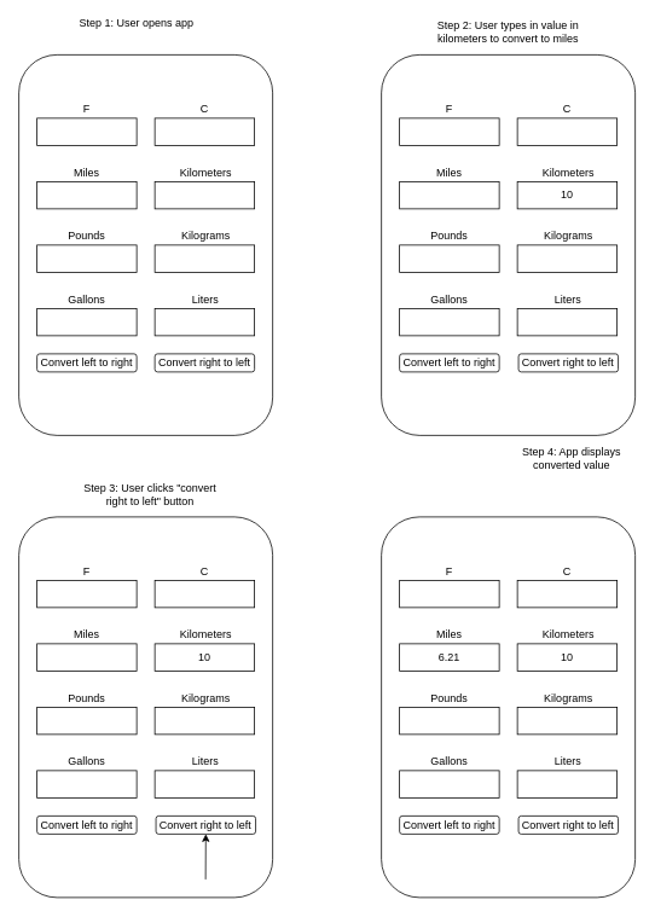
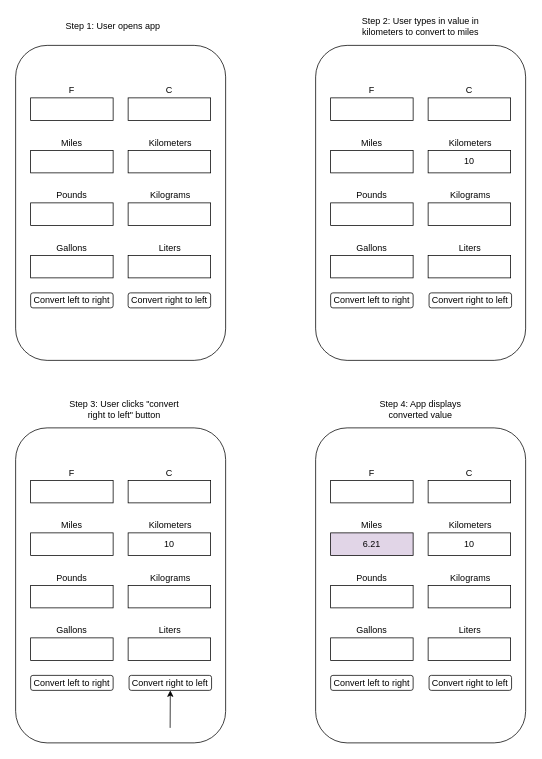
  <mxCell id="0" />
  <mxCell id="1" parent="0" />
  <mxCell id="2" value="" style="rounded=1;whiteSpace=wrap;html=1;" parent="1" vertex="1"><mxGeometry x="20" y="60" width="280" height="420" as="geometry" /></mxCell>
  <mxCell id="3" value="" style="rounded=0;whiteSpace=wrap;html=1;" parent="1" vertex="1"><mxGeometry x="40" y="130" width="110" height="30" as="geometry" /></mxCell>
  <mxCell id="4" value="" style="rounded=0;whiteSpace=wrap;html=1;" parent="1" vertex="1"><mxGeometry x="170" y="130" width="110" height="30" as="geometry" /></mxCell>
  <mxCell id="5" value="" style="rounded=0;whiteSpace=wrap;html=1;" parent="1" vertex="1"><mxGeometry x="40" y="200" width="110" height="30" as="geometry" /></mxCell>
  <mxCell id="6" value="" style="rounded=0;whiteSpace=wrap;html=1;" parent="1" vertex="1"><mxGeometry x="170" y="200" width="110" height="30" as="geometry" /></mxCell>
  <mxCell id="7" value="" style="rounded=0;whiteSpace=wrap;html=1;" parent="1" vertex="1"><mxGeometry x="40" y="270" width="110" height="30" as="geometry" /></mxCell>
  <mxCell id="8" value="" style="rounded=0;whiteSpace=wrap;html=1;" parent="1" vertex="1"><mxGeometry x="170" y="270" width="110" height="30" as="geometry" /></mxCell>
  <mxCell id="9" value="" style="rounded=0;whiteSpace=wrap;html=1;" parent="1" vertex="1"><mxGeometry x="40" y="340" width="110" height="30" as="geometry" /></mxCell>
  <mxCell id="10" value="" style="rounded=0;whiteSpace=wrap;html=1;" parent="1" vertex="1"><mxGeometry x="170" y="340" width="110" height="30" as="geometry" /></mxCell>
  <mxCell id="11" style="edgeStyle=orthogonalEdgeStyle;rounded=0;orthogonalLoop=1;jettySize=auto;html=1;exitX=0.5;exitY=1;exitDx=0;exitDy=0;" parent="1" source="10" target="10" edge="1"><mxGeometry relative="1" as="geometry" /></mxCell>
  <mxCell id="12" value="F" style="text;html=1;strokeColor=none;fillColor=none;align=center;verticalAlign=middle;whiteSpace=wrap;rounded=0;" parent="1" vertex="1"><mxGeometry x="75" y="110" width="40" height="20" as="geometry" /></mxCell>
  <mxCell id="13" value="C" style="text;html=1;strokeColor=none;fillColor=none;align=center;verticalAlign=middle;whiteSpace=wrap;rounded=0;" parent="1" vertex="1"><mxGeometry x="205" y="110" width="40" height="20" as="geometry" /></mxCell>
  <mxCell id="14" value="Miles" style="text;html=1;strokeColor=none;fillColor=none;align=center;verticalAlign=middle;whiteSpace=wrap;rounded=0;" parent="1" vertex="1"><mxGeometry x="75" y="180" width="40" height="20" as="geometry" /></mxCell>
  <mxCell id="15" value="Kilometers" style="text;html=1;strokeColor=none;fillColor=none;align=center;verticalAlign=middle;whiteSpace=wrap;rounded=0;" parent="1" vertex="1"><mxGeometry x="203.75" y="180" width="45" height="20" as="geometry" /></mxCell>
  <mxCell id="16" value="Pounds" style="text;html=1;strokeColor=none;fillColor=none;align=center;verticalAlign=middle;whiteSpace=wrap;rounded=0;" parent="1" vertex="1"><mxGeometry x="75" y="250" width="40" height="20" as="geometry" /></mxCell>
  <mxCell id="17" value="Kilograms" style="text;html=1;strokeColor=none;fillColor=none;align=center;verticalAlign=middle;whiteSpace=wrap;rounded=0;" parent="1" vertex="1"><mxGeometry x="200" y="250" width="52.5" height="20" as="geometry" /></mxCell>
  <mxCell id="18" value="Gallons" style="text;html=1;strokeColor=none;fillColor=none;align=center;verticalAlign=middle;whiteSpace=wrap;rounded=0;" parent="1" vertex="1"><mxGeometry x="75" y="320" width="40" height="20" as="geometry" /></mxCell>
  <mxCell id="19" value="&lt;div&gt;Liters&lt;/div&gt;" style="text;html=1;strokeColor=none;fillColor=none;align=center;verticalAlign=middle;whiteSpace=wrap;rounded=0;" parent="1" vertex="1"><mxGeometry x="206.25" y="320" width="40" height="20" as="geometry" /></mxCell>
- <mxCell id="20" value="Step 1: User opens app" style="text;html=1;strokeColor=none;fillColor=none;align=center;verticalAlign=middle;whiteSpace=wrap;rounded=0;" parent="1" vertex="1"><mxGeometry x="80" y="10" width="140" height="30" as="geometry" /></mxCell>
+ <mxCell id="20" value="Step 1: User opens app" style="text;html=1;strokeColor=none;fillColor=none;align=center;verticalAlign=middle;whiteSpace=wrap;rounded=0;" parent="1" vertex="1"><mxGeometry x="80" y="20" width="140" height="30" as="geometry" /></mxCell>
  <mxCell id="21" value="" style="rounded=1;whiteSpace=wrap;html=1;" parent="1" vertex="1"><mxGeometry x="420" y="60" width="280" height="420" as="geometry" /></mxCell>
  <mxCell id="22" value="" style="rounded=0;whiteSpace=wrap;html=1;" parent="1" vertex="1"><mxGeometry x="440" y="130" width="110" height="30" as="geometry" /></mxCell>
  <mxCell id="23" value="" style="rounded=0;whiteSpace=wrap;html=1;" parent="1" vertex="1"><mxGeometry x="570" y="130" width="110" height="30" as="geometry" /></mxCell>
  <mxCell id="24" value="" style="rounded=0;whiteSpace=wrap;html=1;" parent="1" vertex="1"><mxGeometry x="440" y="200" width="110" height="30" as="geometry" /></mxCell>
  <mxCell id="25" value="10" style="rounded=0;whiteSpace=wrap;html=1;" parent="1" vertex="1"><mxGeometry x="570" y="200" width="110" height="30" as="geometry" /></mxCell>
  <mxCell id="26" value="" style="rounded=0;whiteSpace=wrap;html=1;" parent="1" vertex="1"><mxGeometry x="440" y="270" width="110" height="30" as="geometry" /></mxCell>
  <mxCell id="27" value="" style="rounded=0;whiteSpace=wrap;html=1;" parent="1" vertex="1"><mxGeometry x="570" y="270" width="110" height="30" as="geometry" /></mxCell>
  <mxCell id="28" value="" style="rounded=0;whiteSpace=wrap;html=1;" parent="1" vertex="1"><mxGeometry x="440" y="340" width="110" height="30" as="geometry" /></mxCell>
  <mxCell id="29" value="" style="rounded=0;whiteSpace=wrap;html=1;" parent="1" vertex="1"><mxGeometry x="570" y="340" width="110" height="30" as="geometry" /></mxCell>
  <mxCell id="30" style="edgeStyle=orthogonalEdgeStyle;rounded=0;orthogonalLoop=1;jettySize=auto;html=1;exitX=0.5;exitY=1;exitDx=0;exitDy=0;" parent="1" source="29" target="29" edge="1"><mxGeometry relative="1" as="geometry" /></mxCell>
  <mxCell id="31" value="F" style="text;html=1;strokeColor=none;fillColor=none;align=center;verticalAlign=middle;whiteSpace=wrap;rounded=0;" parent="1" vertex="1"><mxGeometry x="475" y="110" width="40" height="20" as="geometry" /></mxCell>
  <mxCell id="32" value="C" style="text;html=1;strokeColor=none;fillColor=none;align=center;verticalAlign=middle;whiteSpace=wrap;rounded=0;" parent="1" vertex="1"><mxGeometry x="605" y="110" width="40" height="20" as="geometry" /></mxCell>
  <mxCell id="33" value="Miles" style="text;html=1;strokeColor=none;fillColor=none;align=center;verticalAlign=middle;whiteSpace=wrap;rounded=0;" parent="1" vertex="1"><mxGeometry x="475" y="180" width="40" height="20" as="geometry" /></mxCell>
  <mxCell id="34" value="Kilometers" style="text;html=1;strokeColor=none;fillColor=none;align=center;verticalAlign=middle;whiteSpace=wrap;rounded=0;" parent="1" vertex="1"><mxGeometry x="603.75" y="180" width="45" height="20" as="geometry" /></mxCell>
  <mxCell id="35" value="Pounds" style="text;html=1;strokeColor=none;fillColor=none;align=center;verticalAlign=middle;whiteSpace=wrap;rounded=0;" parent="1" vertex="1"><mxGeometry x="475" y="250" width="40" height="20" as="geometry" /></mxCell>
  <mxCell id="36" value="Kilograms" style="text;html=1;strokeColor=none;fillColor=none;align=center;verticalAlign=middle;whiteSpace=wrap;rounded=0;" parent="1" vertex="1"><mxGeometry x="600" y="250" width="52.5" height="20" as="geometry" /></mxCell>
  <mxCell id="37" value="Gallons" style="text;html=1;strokeColor=none;fillColor=none;align=center;verticalAlign=middle;whiteSpace=wrap;rounded=0;" parent="1" vertex="1"><mxGeometry x="475" y="320" width="40" height="20" as="geometry" /></mxCell>
  <mxCell id="38" value="&lt;div&gt;Liters&lt;/div&gt;" style="text;html=1;strokeColor=none;fillColor=none;align=center;verticalAlign=middle;whiteSpace=wrap;rounded=0;" parent="1" vertex="1"><mxGeometry x="606.25" y="320" width="40" height="20" as="geometry" /></mxCell>
  <mxCell id="39" value="Step 2: User types in value in kilometers to convert to miles" style="text;html=1;strokeColor=none;fillColor=none;align=center;verticalAlign=middle;whiteSpace=wrap;rounded=0;" parent="1" vertex="1"><mxGeometry x="480" y="20" width="160" height="30" as="geometry" /></mxCell>
  <mxCell id="40" value="Convert left to right" style="rounded=1;whiteSpace=wrap;html=1;" parent="1" vertex="1"><mxGeometry x="40" y="390" width="110" height="20" as="geometry" /></mxCell>
  <mxCell id="41" value="&lt;div&gt;Convert right to left&lt;/div&gt;" style="rounded=1;whiteSpace=wrap;html=1;" parent="1" vertex="1"><mxGeometry x="170" y="390" width="110" height="20" as="geometry" /></mxCell>
  <mxCell id="42" value="Convert left to right" style="rounded=1;whiteSpace=wrap;html=1;" parent="1" vertex="1"><mxGeometry x="440" y="390" width="110" height="20" as="geometry" /></mxCell>
  <mxCell id="43" value="&lt;div&gt;Convert right to left&lt;/div&gt;" style="rounded=1;whiteSpace=wrap;html=1;" parent="1" vertex="1"><mxGeometry x="571.25" y="390" width="110" height="20" as="geometry" /></mxCell>
  <mxCell id="44" value="" style="rounded=1;whiteSpace=wrap;html=1;" parent="1" vertex="1"><mxGeometry x="20" y="570" width="280" height="420" as="geometry" /></mxCell>
  <mxCell id="45" value="" style="rounded=0;whiteSpace=wrap;html=1;" parent="1" vertex="1"><mxGeometry x="40" y="640" width="110" height="30" as="geometry" /></mxCell>
  <mxCell id="46" value="" style="rounded=0;whiteSpace=wrap;html=1;" parent="1" vertex="1"><mxGeometry x="170" y="640" width="110" height="30" as="geometry" /></mxCell>
  <mxCell id="47" value="" style="rounded=0;whiteSpace=wrap;html=1;" parent="1" vertex="1"><mxGeometry x="40" y="710" width="110" height="30" as="geometry" /></mxCell>
  <mxCell id="48" value="10" style="rounded=0;whiteSpace=wrap;html=1;" parent="1" vertex="1"><mxGeometry x="170" y="710" width="110" height="30" as="geometry" /></mxCell>
  <mxCell id="49" value="" style="rounded=0;whiteSpace=wrap;html=1;" parent="1" vertex="1"><mxGeometry x="40" y="780" width="110" height="30" as="geometry" /></mxCell>
  <mxCell id="50" value="" style="rounded=0;whiteSpace=wrap;html=1;" parent="1" vertex="1"><mxGeometry x="170" y="780" width="110" height="30" as="geometry" /></mxCell>
  <mxCell id="51" value="" style="rounded=0;whiteSpace=wrap;html=1;" parent="1" vertex="1"><mxGeometry x="40" y="850" width="110" height="30" as="geometry" /></mxCell>
  <mxCell id="52" value="" style="rounded=0;whiteSpace=wrap;html=1;" parent="1" vertex="1"><mxGeometry x="170" y="850" width="110" height="30" as="geometry" /></mxCell>
  <mxCell id="53" style="edgeStyle=orthogonalEdgeStyle;rounded=0;orthogonalLoop=1;jettySize=auto;html=1;exitX=0.5;exitY=1;exitDx=0;exitDy=0;" parent="1" source="52" target="52" edge="1"><mxGeometry relative="1" as="geometry" /></mxCell>
  <mxCell id="54" value="F" style="text;html=1;strokeColor=none;fillColor=none;align=center;verticalAlign=middle;whiteSpace=wrap;rounded=0;" parent="1" vertex="1"><mxGeometry x="75" y="620" width="40" height="20" as="geometry" /></mxCell>
  <mxCell id="55" value="C" style="text;html=1;strokeColor=none;fillColor=none;align=center;verticalAlign=middle;whiteSpace=wrap;rounded=0;" parent="1" vertex="1"><mxGeometry x="205" y="620" width="40" height="20" as="geometry" /></mxCell>
  <mxCell id="56" value="Miles" style="text;html=1;strokeColor=none;fillColor=none;align=center;verticalAlign=middle;whiteSpace=wrap;rounded=0;" parent="1" vertex="1"><mxGeometry x="75" y="690" width="40" height="20" as="geometry" /></mxCell>
  <mxCell id="57" value="Kilometers" style="text;html=1;strokeColor=none;fillColor=none;align=center;verticalAlign=middle;whiteSpace=wrap;rounded=0;" parent="1" vertex="1"><mxGeometry x="203.75" y="690" width="45" height="20" as="geometry" /></mxCell>
  <mxCell id="58" value="Pounds" style="text;html=1;strokeColor=none;fillColor=none;align=center;verticalAlign=middle;whiteSpace=wrap;rounded=0;" parent="1" vertex="1"><mxGeometry x="75" y="760" width="40" height="20" as="geometry" /></mxCell>
  <mxCell id="59" value="Kilograms" style="text;html=1;strokeColor=none;fillColor=none;align=center;verticalAlign=middle;whiteSpace=wrap;rounded=0;" parent="1" vertex="1"><mxGeometry x="200" y="760" width="52.5" height="20" as="geometry" /></mxCell>
  <mxCell id="60" value="Gallons" style="text;html=1;strokeColor=none;fillColor=none;align=center;verticalAlign=middle;whiteSpace=wrap;rounded=0;" parent="1" vertex="1"><mxGeometry x="75" y="830" width="40" height="20" as="geometry" /></mxCell>
  <mxCell id="61" value="&lt;div&gt;Liters&lt;/div&gt;" style="text;html=1;strokeColor=none;fillColor=none;align=center;verticalAlign=middle;whiteSpace=wrap;rounded=0;" parent="1" vertex="1"><mxGeometry x="206.25" y="830" width="40" height="20" as="geometry" /></mxCell>
  <mxCell id="62" value="Step 3: User clicks &quot;convert right to left&quot; button" style="text;html=1;strokeColor=none;fillColor=none;align=center;verticalAlign=middle;whiteSpace=wrap;rounded=0;" parent="1" vertex="1"><mxGeometry x="90" y="530" width="150" height="30" as="geometry" /></mxCell>
  <mxCell id="63" value="Convert left to right" style="rounded=1;whiteSpace=wrap;html=1;" parent="1" vertex="1"><mxGeometry x="40" y="900" width="110" height="20" as="geometry" /></mxCell>
  <mxCell id="64" value="&lt;div&gt;Convert right to left&lt;/div&gt;" style="rounded=1;whiteSpace=wrap;html=1;" parent="1" vertex="1"><mxGeometry x="171.25" y="900" width="110" height="20" as="geometry" /></mxCell>
  <mxCell id="65" value="" style="rounded=1;whiteSpace=wrap;html=1;" parent="1" vertex="1"><mxGeometry x="420" y="570" width="280" height="420" as="geometry" /></mxCell>
  <mxCell id="66" value="" style="rounded=0;whiteSpace=wrap;html=1;" parent="1" vertex="1"><mxGeometry x="440" y="640" width="110" height="30" as="geometry" /></mxCell>
  <mxCell id="67" value="" style="rounded=0;whiteSpace=wrap;html=1;" parent="1" vertex="1"><mxGeometry x="570" y="640" width="110" height="30" as="geometry" /></mxCell>
- <mxCell id="68" value="6.21" style="rounded=0;whiteSpace=wrap;html=1;" parent="1" vertex="1"><mxGeometry x="440" y="710" width="110" height="30" as="geometry" /></mxCell>
+ <mxCell id="68" value="6.21" style="rounded=0;whiteSpace=wrap;html=1;fillColor=#e1d5e7;" parent="1" vertex="1"><mxGeometry x="440" y="710" width="110" height="30" as="geometry" /></mxCell>
  <mxCell id="69" value="10" style="rounded=0;whiteSpace=wrap;html=1;" parent="1" vertex="1"><mxGeometry x="570" y="710" width="110" height="30" as="geometry" /></mxCell>
  <mxCell id="70" value="" style="rounded=0;whiteSpace=wrap;html=1;" parent="1" vertex="1"><mxGeometry x="440" y="780" width="110" height="30" as="geometry" /></mxCell>
  <mxCell id="71" value="" style="rounded=0;whiteSpace=wrap;html=1;" parent="1" vertex="1"><mxGeometry x="570" y="780" width="110" height="30" as="geometry" /></mxCell>
  <mxCell id="72" value="" style="rounded=0;whiteSpace=wrap;html=1;" parent="1" vertex="1"><mxGeometry x="440" y="850" width="110" height="30" as="geometry" /></mxCell>
  <mxCell id="73" value="" style="rounded=0;whiteSpace=wrap;html=1;" parent="1" vertex="1"><mxGeometry x="570" y="850" width="110" height="30" as="geometry" /></mxCell>
  <mxCell id="74" style="edgeStyle=orthogonalEdgeStyle;rounded=0;orthogonalLoop=1;jettySize=auto;html=1;exitX=0.5;exitY=1;exitDx=0;exitDy=0;" parent="1" source="73" target="73" edge="1"><mxGeometry relative="1" as="geometry" /></mxCell>
  <mxCell id="75" value="F" style="text;html=1;strokeColor=none;fillColor=none;align=center;verticalAlign=middle;whiteSpace=wrap;rounded=0;" parent="1" vertex="1"><mxGeometry x="475" y="620" width="40" height="20" as="geometry" /></mxCell>
  <mxCell id="76" value="C" style="text;html=1;strokeColor=none;fillColor=none;align=center;verticalAlign=middle;whiteSpace=wrap;rounded=0;" parent="1" vertex="1"><mxGeometry x="605" y="620" width="40" height="20" as="geometry" /></mxCell>
  <mxCell id="77" value="Miles" style="text;html=1;strokeColor=none;fillColor=none;align=center;verticalAlign=middle;whiteSpace=wrap;rounded=0;" parent="1" vertex="1"><mxGeometry x="475" y="690" width="40" height="20" as="geometry" /></mxCell>
  <mxCell id="78" value="Kilometers" style="text;html=1;strokeColor=none;fillColor=none;align=center;verticalAlign=middle;whiteSpace=wrap;rounded=0;" parent="1" vertex="1"><mxGeometry x="603.75" y="690" width="45" height="20" as="geometry" /></mxCell>
  <mxCell id="79" value="Pounds" style="text;html=1;strokeColor=none;fillColor=none;align=center;verticalAlign=middle;whiteSpace=wrap;rounded=0;" parent="1" vertex="1"><mxGeometry x="475" y="760" width="40" height="20" as="geometry" /></mxCell>
  <mxCell id="80" value="Kilograms" style="text;html=1;strokeColor=none;fillColor=none;align=center;verticalAlign=middle;whiteSpace=wrap;rounded=0;" parent="1" vertex="1"><mxGeometry x="600" y="760" width="52.5" height="20" as="geometry" /></mxCell>
  <mxCell id="81" value="Gallons" style="text;html=1;strokeColor=none;fillColor=none;align=center;verticalAlign=middle;whiteSpace=wrap;rounded=0;" parent="1" vertex="1"><mxGeometry x="475" y="830" width="40" height="20" as="geometry" /></mxCell>
  <mxCell id="82" value="&lt;div&gt;Liters&lt;/div&gt;" style="text;html=1;strokeColor=none;fillColor=none;align=center;verticalAlign=middle;whiteSpace=wrap;rounded=0;" parent="1" vertex="1"><mxGeometry x="606.25" y="830" width="40" height="20" as="geometry" /></mxCell>
- <mxCell id="83" value="Step 4: App displays converted value" style="text;html=1;strokeColor=none;fillColor=none;align=center;verticalAlign=middle;whiteSpace=wrap;rounded=0;" parent="1" vertex="1"><mxGeometry x="560" y="490" width="140" height="30" as="geometry" /></mxCell>
+ <mxCell id="83" value="Step 4: App displays converted value" style="text;html=1;strokeColor=none;fillColor=none;align=center;verticalAlign=middle;whiteSpace=wrap;rounded=0;" parent="1" vertex="1"><mxGeometry x="490" y="530" width="140" height="30" as="geometry" /></mxCell>
  <mxCell id="84" value="Convert left to right" style="rounded=1;whiteSpace=wrap;html=1;" parent="1" vertex="1"><mxGeometry x="440" y="900" width="110" height="20" as="geometry" /></mxCell>
  <mxCell id="85" value="&lt;div&gt;Convert right to left&lt;/div&gt;" style="rounded=1;whiteSpace=wrap;html=1;" parent="1" vertex="1"><mxGeometry x="571.25" y="900" width="110" height="20" as="geometry" /></mxCell>
  <mxCell id="86" value="" style="endArrow=classic;html=1;entryX=0.5;entryY=1;entryDx=0;entryDy=0;" edge="1" parent="1" target="64"><mxGeometry width="50" height="50" relative="1" as="geometry"><mxPoint x="226" y="970" as="sourcePoint" /><mxPoint x="250" y="930" as="targetPoint" /></mxGeometry></mxCell>
